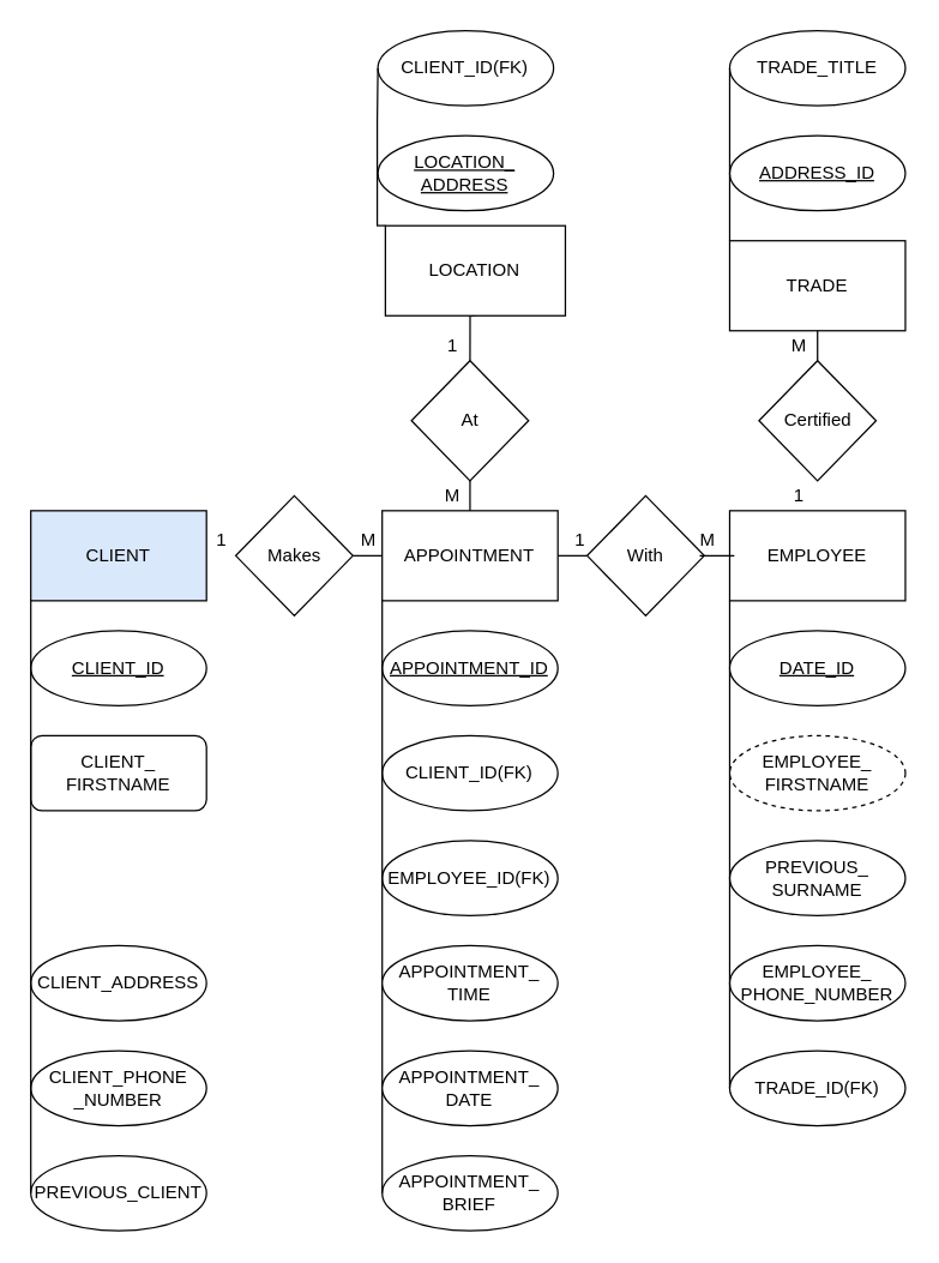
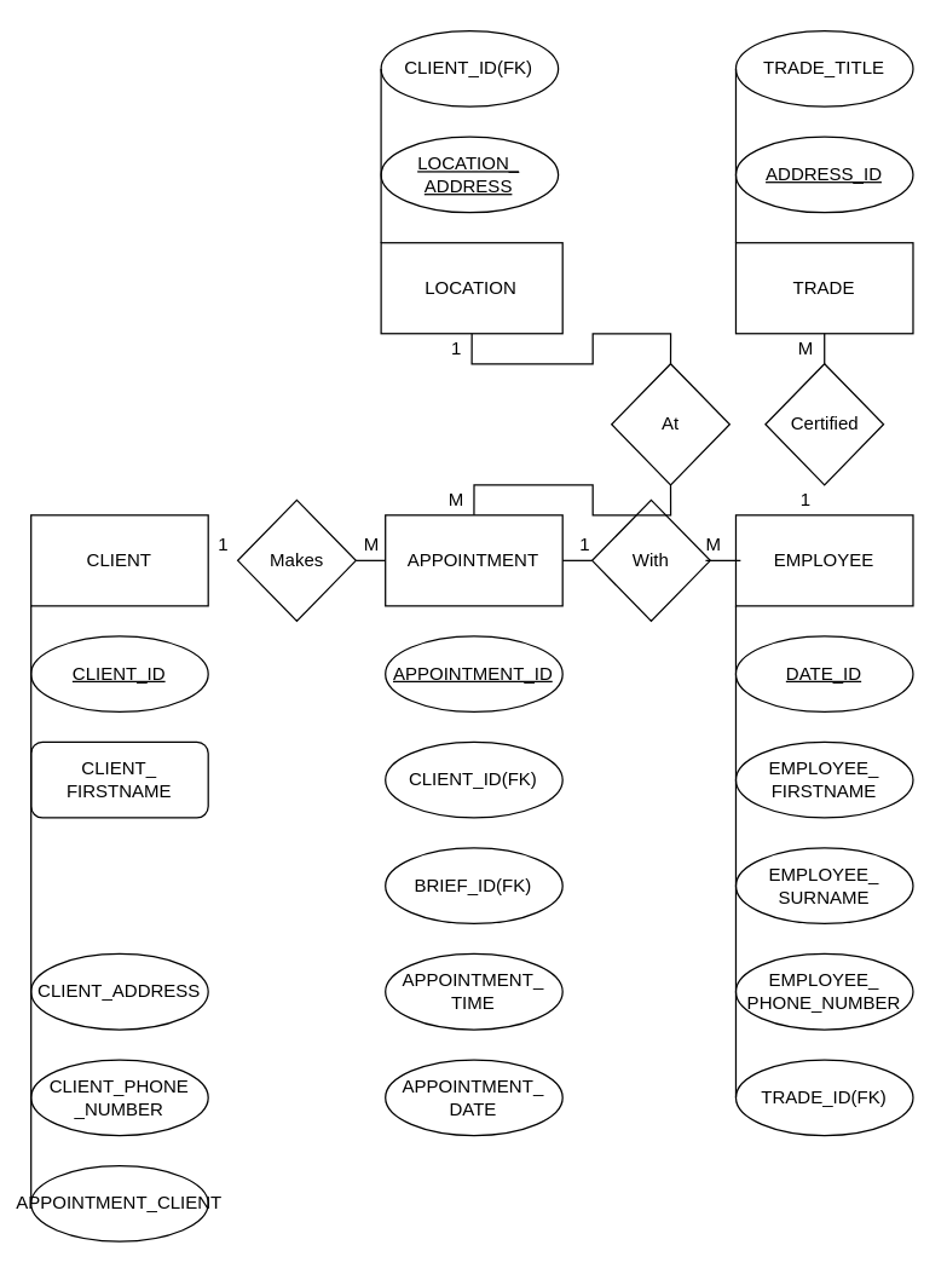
  <mxCell id="0" />
  <mxCell id="1" parent="0" />
  <mxCell id="2" value="" style="group" parent="1" vertex="1" connectable="0"><mxGeometry x="20" y="20" width="583.14" height="800" as="geometry" /></mxCell>
  <mxCell id="3" value="" style="group" parent="2" vertex="1" connectable="0"><mxGeometry y="320" width="117.143" height="480" as="geometry" /></mxCell>
- <mxCell id="4" value="CLIENT" style="rounded=0;whiteSpace=wrap;html=1;fillColor=#dae8fc;" parent="3" vertex="1"><mxGeometry width="117.143" height="60" as="geometry" /></mxCell>
+ <mxCell id="4" value="CLIENT" style="rounded=0;whiteSpace=wrap;html=1;" parent="3" vertex="1"><mxGeometry width="117.143" height="60" as="geometry" /></mxCell>
  <mxCell id="5" value="&lt;u&gt;CLIENT_ID&lt;/u&gt;" style="ellipse;whiteSpace=wrap;html=1;" parent="3" vertex="1"><mxGeometry y="80" width="117.143" height="50" as="geometry" /></mxCell>
  <mxCell id="6" value="CLIENT_&lt;br&gt;FIRSTNAME" style="whiteSpace=wrap;html=1;rounded=1;" parent="3" vertex="1"><mxGeometry y="150" width="117.143" height="50" as="geometry" /></mxCell>
  <mxCell id="7" value="CLIENT_ADDRESS" style="ellipse;whiteSpace=wrap;html=1;" parent="3" vertex="1"><mxGeometry y="290" width="117.143" height="50" as="geometry" /></mxCell>
  <mxCell id="8" value="CLIENT_PHONE&lt;br&gt;_NUMBER" style="ellipse;whiteSpace=wrap;html=1;" parent="3" vertex="1"><mxGeometry y="360" width="117.143" height="50" as="geometry" /></mxCell>
- <mxCell id="9" value="PREVIOUS_CLIENT" style="ellipse;whiteSpace=wrap;html=1;" parent="3" vertex="1"><mxGeometry y="430" width="117.143" height="50" as="geometry" /></mxCell>
+ <mxCell id="9" value="APPOINTMENT_CLIENT" style="ellipse;whiteSpace=wrap;html=1;" parent="3" vertex="1"><mxGeometry y="430" width="117.143" height="50" as="geometry" /></mxCell>
  <mxCell id="10" style="edgeStyle=orthogonalEdgeStyle;rounded=0;orthogonalLoop=1;jettySize=auto;html=1;exitX=0;exitY=1;exitDx=0;exitDy=0;entryX=0;entryY=0.5;entryDx=0;entryDy=0;endArrow=none;endFill=0;" parent="3" source="4" target="9" edge="1"><mxGeometry relative="1" as="geometry"><Array as="points"><mxPoint y="350" /><mxPoint y="350" /></Array></mxGeometry></mxCell>
  <mxCell id="11" value="" style="group" parent="2" vertex="1" connectable="0"><mxGeometry x="234.286" y="320" width="117.143" height="480" as="geometry" /></mxCell>
  <mxCell id="12" value="APPOINTMENT" style="rounded=0;whiteSpace=wrap;html=1;" parent="11" vertex="1"><mxGeometry width="117.143" height="60" as="geometry" /></mxCell>
  <mxCell id="13" value="&lt;u&gt;APPOINTMENT_ID&lt;/u&gt;" style="ellipse;whiteSpace=wrap;html=1;" parent="11" vertex="1"><mxGeometry y="80" width="117.143" height="50" as="geometry" /></mxCell>
  <mxCell id="14" value="CLIENT_ID(FK)" style="ellipse;whiteSpace=wrap;html=1;" parent="11" vertex="1"><mxGeometry y="150" width="117.143" height="50" as="geometry" /></mxCell>
- <mxCell id="15" value="EMPLOYEE_ID(FK)" style="ellipse;whiteSpace=wrap;html=1;" parent="11" vertex="1"><mxGeometry y="220" width="117.143" height="50" as="geometry" /></mxCell>
- <mxCell id="16" value="APPOINTMENT_&lt;br&gt;BRIEF" style="ellipse;whiteSpace=wrap;html=1;" parent="11" vertex="1"><mxGeometry y="430" width="117.143" height="50" as="geometry" /></mxCell>
- <mxCell id="17" style="edgeStyle=orthogonalEdgeStyle;rounded=0;orthogonalLoop=1;jettySize=auto;html=1;exitX=0;exitY=1;exitDx=0;exitDy=0;entryX=0;entryY=0.5;entryDx=0;entryDy=0;endArrow=none;endFill=0;" parent="11" source="12" target="16" edge="1"><mxGeometry relative="1" as="geometry"><Array as="points"><mxPoint y="350" /><mxPoint y="350" /></Array></mxGeometry></mxCell>
+ <mxCell id="15" value="BRIEF_ID(FK)" style="ellipse;whiteSpace=wrap;html=1;" parent="11" vertex="1"><mxGeometry y="220" width="117.143" height="50" as="geometry" /></mxCell>
  <mxCell id="18" value="APPOINTMENT_&lt;br&gt;DATE" style="ellipse;whiteSpace=wrap;html=1;" parent="11" vertex="1"><mxGeometry y="360" width="117.143" height="50" as="geometry" /></mxCell>
  <mxCell id="19" value="APPOINTMENT_&lt;br&gt;TIME" style="ellipse;whiteSpace=wrap;html=1;" parent="11" vertex="1"><mxGeometry y="290" width="117.143" height="50" as="geometry" /></mxCell>
  <mxCell id="20" style="edgeStyle=orthogonalEdgeStyle;rounded=0;orthogonalLoop=1;jettySize=auto;html=1;exitX=1;exitY=0.5;exitDx=0;exitDy=0;entryX=0;entryY=0.5;entryDx=0;entryDy=0;endArrow=none;endFill=0;" parent="2" source="21" target="12" edge="1"><mxGeometry relative="1" as="geometry" /></mxCell>
  <mxCell id="21" value="Makes" style="rhombus;whiteSpace=wrap;html=1;" parent="2" vertex="1"><mxGeometry x="136.667" y="310" width="78.095" height="80" as="geometry" /></mxCell>
  <mxCell id="22" style="edgeStyle=orthogonalEdgeStyle;rounded=0;orthogonalLoop=1;jettySize=auto;html=1;exitX=0;exitY=0.5;exitDx=0;exitDy=0;entryX=1;entryY=0.5;entryDx=0;entryDy=0;endArrow=none;endFill=0;" parent="2" source="23" target="12" edge="1"><mxGeometry relative="1" as="geometry" /></mxCell>
  <mxCell id="23" value="With" style="rhombus;whiteSpace=wrap;html=1;" parent="2" vertex="1"><mxGeometry x="370.952" y="310" width="78.095" height="80" as="geometry" /></mxCell>
  <mxCell id="24" value="" style="group" parent="2" vertex="1" connectable="0"><mxGeometry x="465.997" y="320" width="117.143" height="410" as="geometry" /></mxCell>
  <mxCell id="25" value="EMPLOYEE" style="rounded=0;whiteSpace=wrap;html=1;" parent="24" vertex="1"><mxGeometry width="117.143" height="60" as="geometry" /></mxCell>
- <mxCell id="26" value="EMPLOYEE_&lt;br&gt;FIRSTNAME" style="ellipse;whiteSpace=wrap;html=1;dashed=1;" parent="24" vertex="1"><mxGeometry y="150" width="117.143" height="50" as="geometry" /></mxCell>
- <mxCell id="27" value="PREVIOUS_&lt;br&gt;SURNAME" style="ellipse;whiteSpace=wrap;html=1;" parent="24" vertex="1"><mxGeometry y="220" width="117.143" height="50" as="geometry" /></mxCell>
+ <mxCell id="26" value="EMPLOYEE_&lt;br&gt;FIRSTNAME" style="ellipse;whiteSpace=wrap;html=1;" parent="24" vertex="1"><mxGeometry y="150" width="117.143" height="50" as="geometry" /></mxCell>
+ <mxCell id="27" value="EMPLOYEE_&lt;br&gt;SURNAME" style="ellipse;whiteSpace=wrap;html=1;" parent="24" vertex="1"><mxGeometry y="220" width="117.143" height="50" as="geometry" /></mxCell>
  <mxCell id="28" value="EMPLOYEE_&lt;br&gt;PHONE_NUMBER" style="ellipse;whiteSpace=wrap;html=1;" parent="24" vertex="1"><mxGeometry y="290" width="117.143" height="50" as="geometry" /></mxCell>
  <mxCell id="29" value="TRADE_ID(FK)" style="ellipse;whiteSpace=wrap;html=1;" parent="24" vertex="1"><mxGeometry y="360" width="117.143" height="50" as="geometry" /></mxCell>
  <mxCell id="30" style="edgeStyle=orthogonalEdgeStyle;rounded=0;orthogonalLoop=1;jettySize=auto;html=1;exitX=0;exitY=1;exitDx=0;exitDy=0;entryX=0;entryY=0.5;entryDx=0;entryDy=0;endArrow=none;endFill=0;" parent="24" source="25" target="29" edge="1"><mxGeometry relative="1" as="geometry"><Array as="points"><mxPoint y="300" /><mxPoint y="300" /></Array></mxGeometry></mxCell>
  <mxCell id="31" value="&lt;u&gt;DATE_ID&lt;/u&gt;" style="ellipse;whiteSpace=wrap;html=1;" parent="24" vertex="1"><mxGeometry y="80" width="117.143" height="50" as="geometry" /></mxCell>
  <mxCell id="32" value="M" style="text;html=1;align=center;verticalAlign=middle;resizable=0;points=[];autosize=1;strokeColor=none;fillColor=none;" parent="24" vertex="1"><mxGeometry x="-30.005" y="10" width="30" height="20" as="geometry" /></mxCell>
  <mxCell id="33" style="edgeStyle=orthogonalEdgeStyle;rounded=0;orthogonalLoop=1;jettySize=auto;html=1;exitX=1;exitY=0.5;exitDx=0;exitDy=0;endArrow=none;endFill=0;" parent="2" source="23" target="25" edge="1"><mxGeometry relative="1" as="geometry" /></mxCell>
  <mxCell id="34" value="" style="group" parent="2" vertex="1" connectable="0"><mxGeometry x="465.997" width="117.143" height="200" as="geometry" /></mxCell>
  <mxCell id="35" value="TRADE" style="rounded=0;whiteSpace=wrap;html=1;" parent="34" vertex="1"><mxGeometry y="140" width="117.143" height="60" as="geometry" /></mxCell>
  <mxCell id="36" value="&lt;u&gt;ADDRESS_ID&lt;/u&gt;" style="ellipse;whiteSpace=wrap;html=1;" parent="34" vertex="1"><mxGeometry y="70" width="117.143" height="50" as="geometry" /></mxCell>
  <mxCell id="37" value="TRADE_TITLE" style="ellipse;whiteSpace=wrap;html=1;" parent="34" vertex="1"><mxGeometry width="117.143" height="50" as="geometry" /></mxCell>
  <mxCell id="38" style="edgeStyle=orthogonalEdgeStyle;rounded=0;orthogonalLoop=1;jettySize=auto;html=1;exitX=0;exitY=0;exitDx=0;exitDy=0;entryX=0;entryY=0.5;entryDx=0;entryDy=0;endArrow=none;endFill=0;" parent="34" source="35" target="37" edge="1"><mxGeometry relative="1" as="geometry"><Array as="points"><mxPoint y="60" /><mxPoint y="60" /></Array></mxGeometry></mxCell>
  <mxCell id="39" style="edgeStyle=orthogonalEdgeStyle;rounded=0;orthogonalLoop=1;jettySize=auto;html=1;exitX=0.5;exitY=0;exitDx=0;exitDy=0;endArrow=none;endFill=0;" parent="2" source="40" edge="1"><mxGeometry relative="1" as="geometry"><mxPoint x="524.569" y="200" as="targetPoint" /></mxGeometry></mxCell>
  <mxCell id="40" value="Certified" style="rhombus;whiteSpace=wrap;html=1;" parent="2" vertex="1"><mxGeometry x="485.521" y="220" width="78.095" height="80" as="geometry" /></mxCell>
  <mxCell id="41" value="1" style="text;html=1;align=center;verticalAlign=middle;resizable=0;points=[];autosize=1;strokeColor=none;fillColor=none;" parent="2" vertex="1"><mxGeometry x="117.143" y="330" width="20" height="20" as="geometry" /></mxCell>
  <mxCell id="42" value="M" style="text;html=1;align=center;verticalAlign=middle;resizable=0;points=[];autosize=1;strokeColor=none;fillColor=none;" parent="2" vertex="1"><mxGeometry x="209.881" y="330" width="30" height="20" as="geometry" /></mxCell>
  <mxCell id="43" value="1" style="text;html=1;align=center;verticalAlign=middle;resizable=0;points=[];autosize=1;strokeColor=none;fillColor=none;" parent="2" vertex="1"><mxGeometry x="356.429" y="330" width="20" height="20" as="geometry" /></mxCell>
  <mxCell id="44" value="1" style="text;html=1;align=center;verticalAlign=middle;resizable=0;points=[];autosize=1;strokeColor=none;fillColor=none;" parent="2" vertex="1"><mxGeometry x="502.116" y="300" width="20" height="20" as="geometry" /></mxCell>
  <mxCell id="45" value="M" style="text;html=1;align=center;verticalAlign=middle;resizable=0;points=[];autosize=1;strokeColor=none;fillColor=none;" parent="2" vertex="1"><mxGeometry x="497.235" y="200" width="30" height="20" as="geometry" /></mxCell>
- <mxCell id="46" value="At" style="rhombus;whiteSpace=wrap;html=1;" parent="2" vertex="1"><mxGeometry x="253.807" y="220" width="78.095" height="80" as="geometry" /></mxCell>
+ <mxCell id="46" value="At" style="rhombus;whiteSpace=wrap;html=1;" parent="2" vertex="1"><mxGeometry x="383.807" y="220" width="78.095" height="80" as="geometry" /></mxCell>
  <mxCell id="47" style="edgeStyle=orthogonalEdgeStyle;rounded=0;orthogonalLoop=1;jettySize=auto;html=1;exitX=0.5;exitY=0;exitDx=0;exitDy=0;entryX=0.5;entryY=1;entryDx=0;entryDy=0;endArrow=none;endFill=0;" parent="2" source="12" target="46" edge="1"><mxGeometry relative="1" as="geometry" /></mxCell>
  <mxCell id="48" style="edgeStyle=orthogonalEdgeStyle;rounded=0;orthogonalLoop=1;jettySize=auto;html=1;exitX=0.5;exitY=1;exitDx=0;exitDy=0;entryX=0.5;entryY=0;entryDx=0;entryDy=0;endArrow=none;endFill=0;" parent="2" source="51" target="46" edge="1"><mxGeometry relative="1" as="geometry" /></mxCell>
  <mxCell id="49" value="M" style="text;html=1;align=center;verticalAlign=middle;resizable=0;points=[];autosize=1;strokeColor=none;fillColor=none;" parent="2" vertex="1"><mxGeometry x="266" y="300" width="30" height="20" as="geometry" /></mxCell>
  <mxCell id="50" value="1" style="text;html=1;align=center;verticalAlign=middle;resizable=0;points=[];autosize=1;strokeColor=none;fillColor=none;" parent="2" vertex="1"><mxGeometry x="271" y="200" width="20" height="20" as="geometry" /></mxCell>
- <mxCell id="51" value="LOCATION" style="rounded=0;whiteSpace=wrap;html=1;container=0;" parent="2" vertex="1"><mxGeometry x="236.43" y="130" width="120" height="60" as="geometry" /></mxCell>
+ <mxCell id="51" value="LOCATION" style="rounded=0;whiteSpace=wrap;html=1;container=0;" parent="2" vertex="1"><mxGeometry x="231.43" y="140" width="120" height="60" as="geometry" /></mxCell>
  <mxCell id="52" value="&lt;u&gt;LOCATION_&lt;br&gt;ADDRESS&lt;/u&gt;" style="ellipse;whiteSpace=wrap;html=1;container=0;" parent="2" vertex="1"><mxGeometry x="231.427" y="70" width="117.143" height="50" as="geometry" /></mxCell>
  <mxCell id="53" value="CLIENT_ID(FK)" style="ellipse;whiteSpace=wrap;html=1;container=0;" parent="2" vertex="1"><mxGeometry x="231.427" width="117.143" height="50" as="geometry" /></mxCell>
  <mxCell id="54" style="edgeStyle=orthogonalEdgeStyle;rounded=0;orthogonalLoop=1;jettySize=auto;html=1;exitX=0;exitY=0;exitDx=0;exitDy=0;entryX=0;entryY=0.5;entryDx=0;entryDy=0;endArrow=none;endFill=0;" parent="2" source="51" target="53" edge="1"><mxGeometry relative="1" as="geometry"><Array as="points"><mxPoint x="231" y="60" /><mxPoint x="231" y="60" /></Array></mxGeometry></mxCell>
